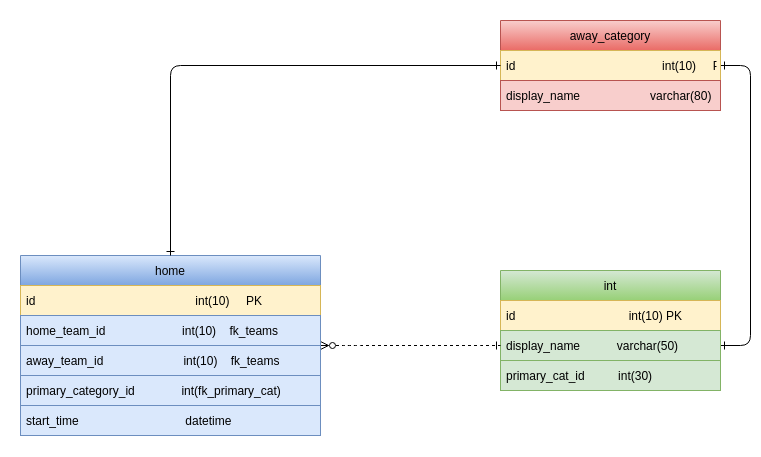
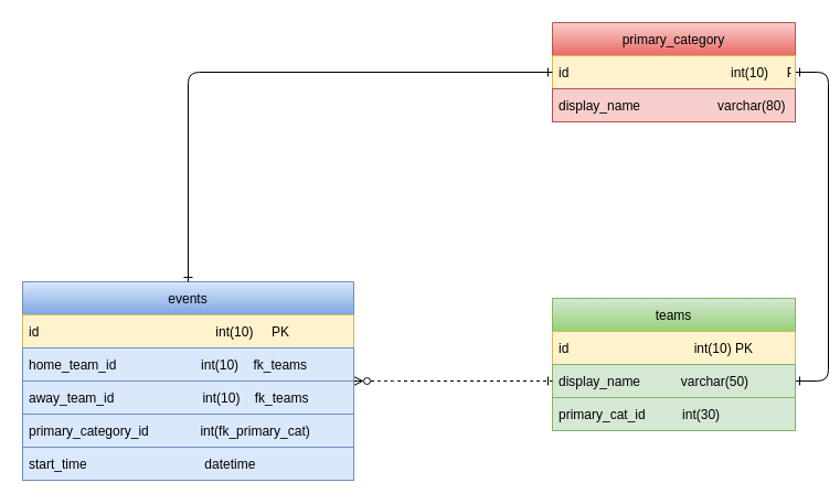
  <mxCell id="0" />
  <mxCell id="1" parent="0" />
  <mxCell id="2" style="edgeStyle=entityRelationEdgeStyle;rounded=1;orthogonalLoop=1;jettySize=auto;html=1;startArrow=ERone;startFill=0;endArrow=ERone;endFill=0;strokeColor=default;entryX=1;entryY=0.5;entryDx=0;entryDy=0;exitX=1;exitY=0.5;exitDx=0;exitDy=0;" edge="1" parent="1" source="5" target="15"><mxGeometry relative="1" as="geometry"><mxPoint x="780" y="0" as="targetPoint" /></mxGeometry></mxCell>
- <mxCell id="3" value="int" style="swimlane;fontStyle=0;childLayout=stackLayout;horizontal=1;startSize=30;horizontalStack=0;resizeParent=1;resizeParentMax=0;resizeLast=0;collapsible=1;marginBottom=0;fillColor=#d5e8d4;strokeColor=#82b366;gradientColor=#97d077;" vertex="1" parent="1"><mxGeometry x="500" y="270" width="220" height="120" as="geometry" /></mxCell>
+ <mxCell id="3" value="teams" style="swimlane;fontStyle=0;childLayout=stackLayout;horizontal=1;startSize=30;horizontalStack=0;resizeParent=1;resizeParentMax=0;resizeLast=0;collapsible=1;marginBottom=0;fillColor=#d5e8d4;strokeColor=#82b366;gradientColor=#97d077;" vertex="1" parent="1"><mxGeometry x="500" y="270" width="220" height="120" as="geometry" /></mxCell>
  <mxCell id="4" value="id                                  int(10) PK" style="text;strokeColor=#d6b656;fillColor=#fff2cc;align=left;verticalAlign=middle;spacingLeft=4;spacingRight=4;overflow=hidden;points=[[0,0.5],[1,0.5]];portConstraint=eastwest;rotatable=0;" vertex="1" parent="3"><mxGeometry y="30" width="220" height="30" as="geometry" /></mxCell>
  <mxCell id="5" value="display_name           varchar(50)" style="text;strokeColor=#82b366;fillColor=#d5e8d4;align=left;verticalAlign=middle;spacingLeft=4;spacingRight=4;overflow=hidden;points=[[0,0.5],[1,0.5]];portConstraint=eastwest;rotatable=0;" vertex="1" parent="3"><mxGeometry y="60" width="220" height="30" as="geometry" /></mxCell>
  <mxCell id="6" value="primary_cat_id          int(30)" style="text;strokeColor=#82b366;fillColor=#d5e8d4;align=left;verticalAlign=middle;spacingLeft=4;spacingRight=4;overflow=hidden;points=[[0,0.5],[1,0.5]];portConstraint=eastwest;rotatable=0;" vertex="1" parent="3"><mxGeometry y="90" width="220" height="30" as="geometry" /></mxCell>
  <mxCell id="7" style="edgeStyle=entityRelationEdgeStyle;rounded=1;orthogonalLoop=1;jettySize=auto;html=1;startArrow=ERzeroToMany;startFill=0;endArrow=ERone;endFill=0;strokeColor=default;dashed=1;" edge="1" parent="1" source="8" target="5"><mxGeometry relative="1" as="geometry" /></mxCell>
- <mxCell id="8" value="home" style="swimlane;fontStyle=0;childLayout=stackLayout;horizontal=1;startSize=30;horizontalStack=0;resizeParent=1;resizeParentMax=0;resizeLast=0;collapsible=1;marginBottom=0;fillColor=#dae8fc;strokeColor=#6c8ebf;gradientColor=#7ea6e0;" vertex="1" parent="1"><mxGeometry x="20" y="255" width="300" height="180" as="geometry" /></mxCell>
+ <mxCell id="8" value="events" style="swimlane;fontStyle=0;childLayout=stackLayout;horizontal=1;startSize=30;horizontalStack=0;resizeParent=1;resizeParentMax=0;resizeLast=0;collapsible=1;marginBottom=0;fillColor=#dae8fc;strokeColor=#6c8ebf;gradientColor=#7ea6e0;" vertex="1" parent="1"><mxGeometry x="20" y="255" width="300" height="180" as="geometry" /></mxCell>
  <mxCell id="9" value="id                                                int(10)     PK" style="text;strokeColor=#d6b656;fillColor=#fff2cc;align=left;verticalAlign=middle;spacingLeft=4;spacingRight=4;overflow=hidden;points=[[0,0.5],[1,0.5]];portConstraint=eastwest;rotatable=0;" vertex="1" parent="8"><mxGeometry y="30" width="300" height="30" as="geometry" /></mxCell>
  <mxCell id="10" value="home_team_id                       int(10)    fk_teams" style="text;align=left;verticalAlign=middle;spacingLeft=4;spacingRight=4;overflow=hidden;points=[[0,0.5],[1,0.5]];portConstraint=eastwest;rotatable=0;fillColor=#dae8fc;strokeColor=#6c8ebf;" vertex="1" parent="8"><mxGeometry y="60" width="300" height="30" as="geometry" /></mxCell>
  <mxCell id="11" value="away_team_id                        int(10)    fk_teams" style="text;strokeColor=#6c8ebf;fillColor=#dae8fc;align=left;verticalAlign=middle;spacingLeft=4;spacingRight=4;overflow=hidden;points=[[0,0.5],[1,0.5]];portConstraint=eastwest;rotatable=0;" vertex="1" parent="8"><mxGeometry y="90" width="300" height="30" as="geometry" /></mxCell>
  <mxCell id="12" value="primary_category_id              int(fk_primary_cat)" style="text;strokeColor=#6c8ebf;fillColor=#dae8fc;align=left;verticalAlign=middle;spacingLeft=4;spacingRight=4;overflow=hidden;points=[[0,0.5],[1,0.5]];portConstraint=eastwest;rotatable=0;" vertex="1" parent="8"><mxGeometry y="120" width="300" height="30" as="geometry" /></mxCell>
  <mxCell id="13" value="start_time                                datetime " style="text;strokeColor=#6c8ebf;fillColor=#dae8fc;align=left;verticalAlign=middle;spacingLeft=4;spacingRight=4;overflow=hidden;points=[[0,0.5],[1,0.5]];portConstraint=eastwest;rotatable=0;" vertex="1" parent="8"><mxGeometry y="150" width="300" height="30" as="geometry" /></mxCell>
- <mxCell id="14" value="away_category" style="swimlane;fontStyle=0;childLayout=stackLayout;horizontal=1;startSize=30;horizontalStack=0;resizeParent=1;resizeParentMax=0;resizeLast=0;collapsible=1;marginBottom=0;fillColor=#f8cecc;strokeColor=#b85450;gradientColor=#ea6b66;" vertex="1" parent="1"><mxGeometry x="500" y="20" width="220" height="90" as="geometry" /></mxCell>
+ <mxCell id="14" value="primary_category" style="swimlane;fontStyle=0;childLayout=stackLayout;horizontal=1;startSize=30;horizontalStack=0;resizeParent=1;resizeParentMax=0;resizeLast=0;collapsible=1;marginBottom=0;fillColor=#f8cecc;strokeColor=#b85450;gradientColor=#ea6b66;" vertex="1" parent="1"><mxGeometry x="500" y="20" width="220" height="90" as="geometry" /></mxCell>
  <mxCell id="15" value="id                                            int(10)     PK" style="text;strokeColor=#d6b656;fillColor=#fff2cc;align=left;verticalAlign=middle;spacingLeft=4;spacingRight=4;overflow=hidden;points=[[0,0.5],[1,0.5]];portConstraint=eastwest;rotatable=0;" vertex="1" parent="14"><mxGeometry y="30" width="220" height="30" as="geometry" /></mxCell>
  <mxCell id="16" value="display_name                     varchar(80)" style="text;strokeColor=#b85450;fillColor=#f8cecc;align=left;verticalAlign=middle;spacingLeft=4;spacingRight=4;overflow=hidden;points=[[0,0.5],[1,0.5]];portConstraint=eastwest;rotatable=0;" vertex="1" parent="14"><mxGeometry y="60" width="220" height="30" as="geometry" /></mxCell>
  <mxCell id="17" value="" style="endArrow=ERone;html=1;rounded=1;targetPerimeterSpacing=-1;strokeColor=default;exitX=0.5;exitY=0;exitDx=0;exitDy=0;entryX=0;entryY=0.5;entryDx=0;entryDy=0;endFill=0;startArrow=ERone;startFill=0;" edge="1" parent="1" source="8" target="15"><mxGeometry width="50" height="50" relative="1" as="geometry"><mxPoint x="240" y="-10" as="sourcePoint" /><mxPoint x="490" y="-10" as="targetPoint" /><Array as="points"><mxPoint x="170" y="65" /></Array></mxGeometry></mxCell>
